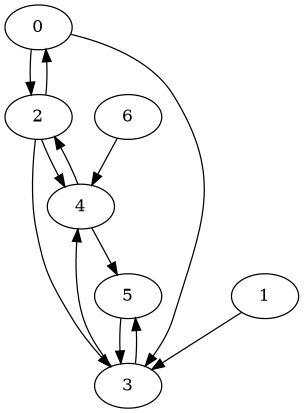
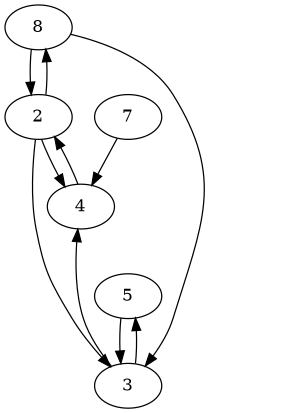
  digraph {
-   0
+   0 [label=8]
    2
    3
-   1
    4
    5
-   7 [label=6]
+   7
    0 -> 2
    0 -> 3
    2 -> 0
    2 -> 3
    2 -> 4
    3 -> 4
    3 -> 5
-   1 -> 3
    4 -> 2
-   4 -> 5
    5 -> 3
    7 -> 4
  }
